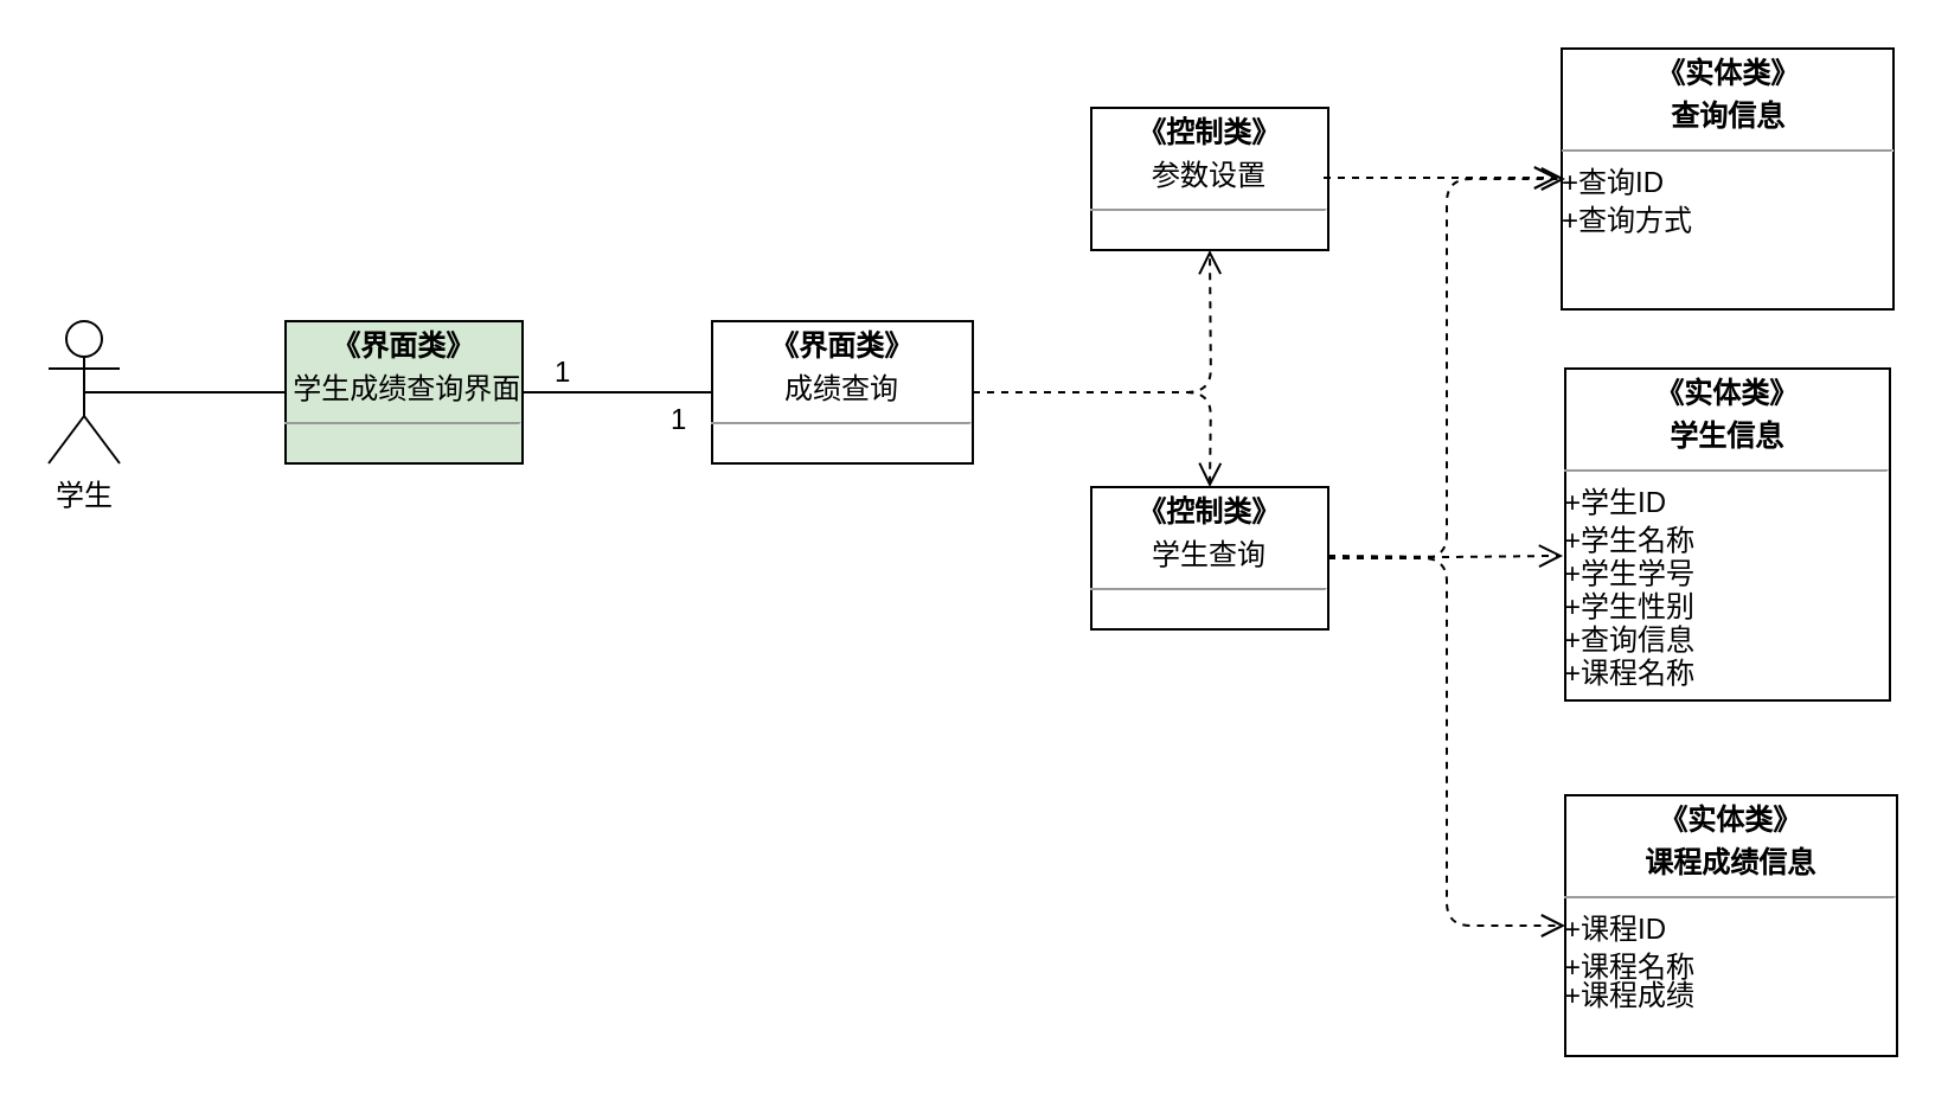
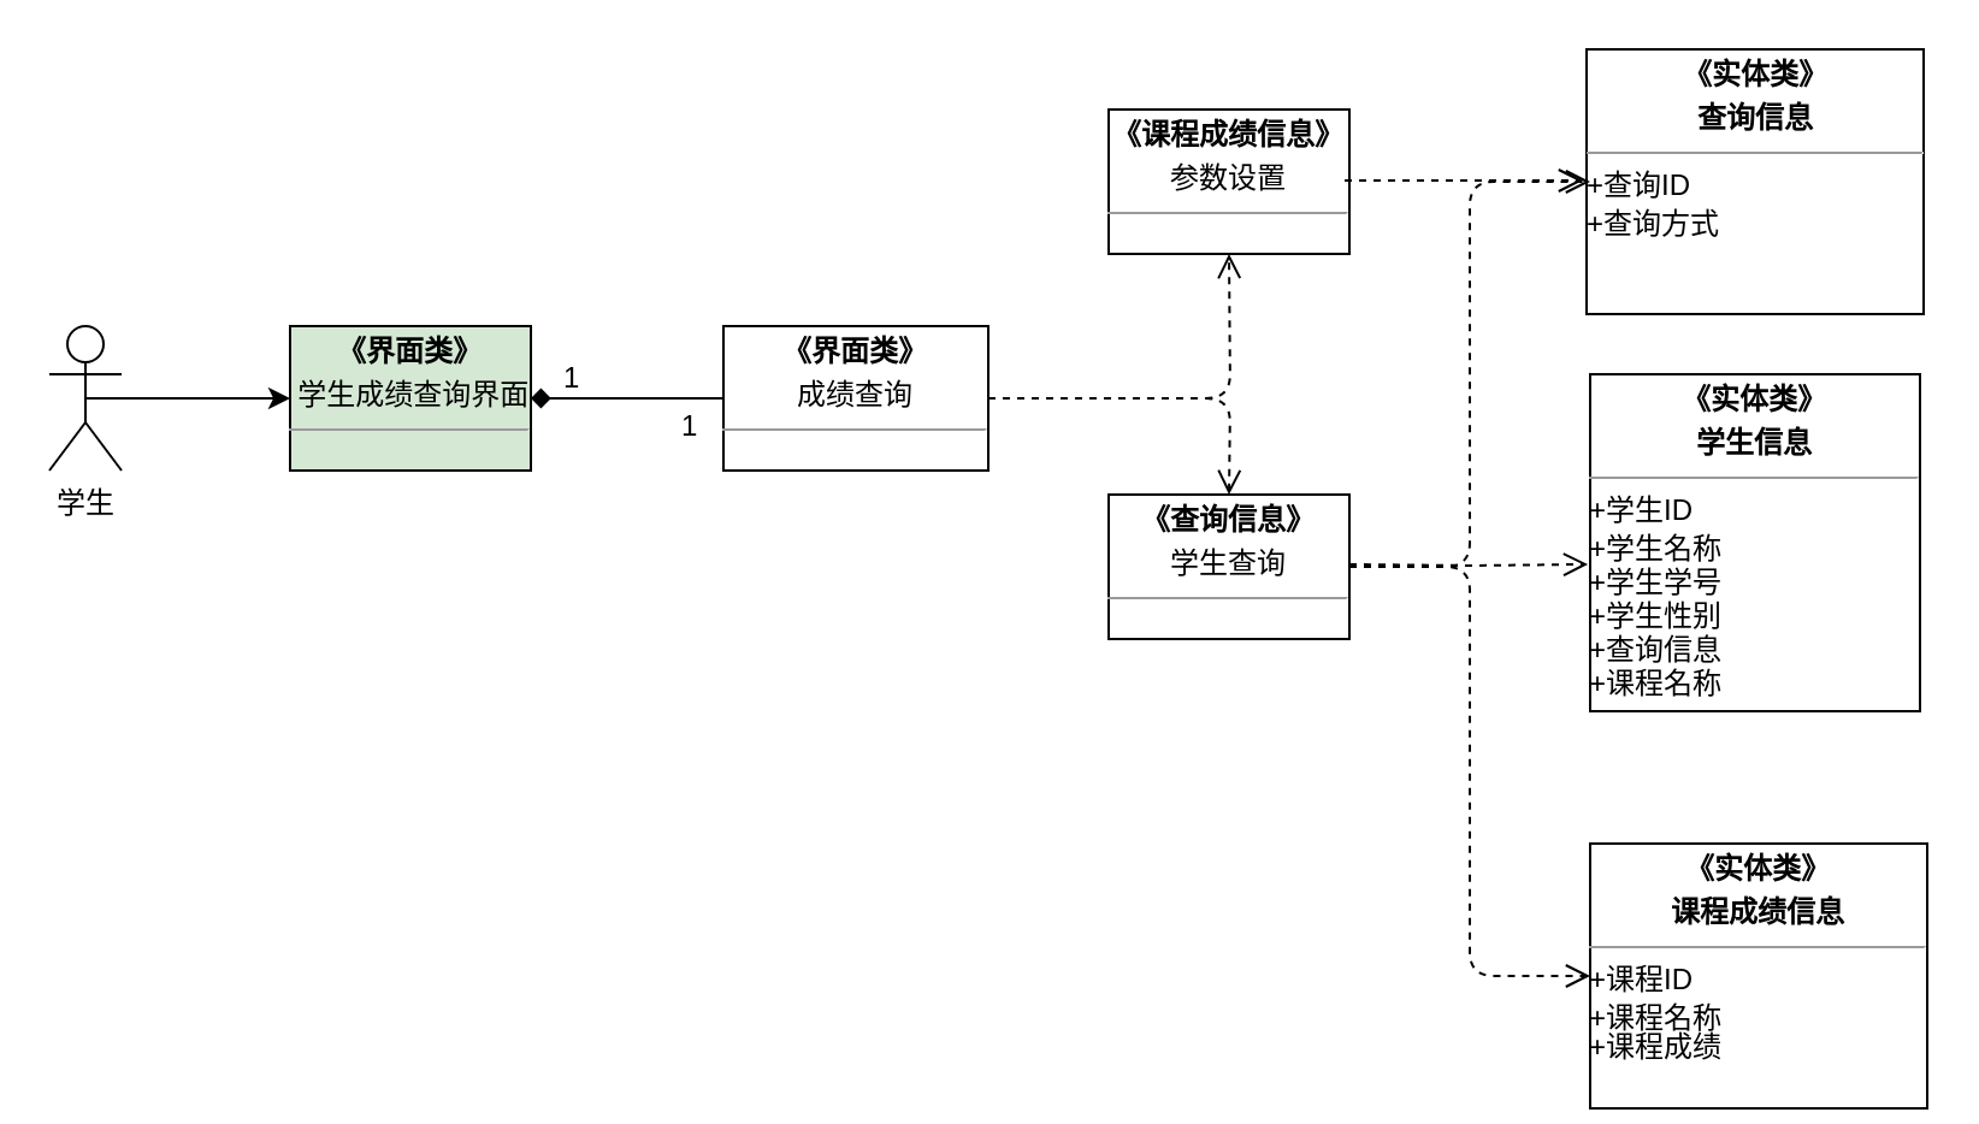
  <mxCell id="0" />
  <mxCell id="1" parent="0" />
  <mxCell id="2" value="学生" style="shape=umlActor;verticalLabelPosition=bottom;labelBackgroundColor=#ffffff;verticalAlign=top;html=1;outlineConnect=0;" vertex="1" parent="1"><mxGeometry x="20" y="135" width="30" height="60" as="geometry" /></mxCell>
  <mxCell id="3" value="&lt;p style=&quot;margin: 0px ; margin-top: 4px ; text-align: center&quot;&gt;&lt;b&gt;《界面类》&lt;/b&gt;&lt;/p&gt;&lt;p style=&quot;margin: 0px ; margin-top: 4px ; text-align: center&quot;&gt;&lt;span&gt;&amp;nbsp;学生成绩查询界面&lt;/span&gt;&lt;b&gt;&lt;br&gt;&lt;/b&gt;&lt;/p&gt;&lt;hr size=&quot;1&quot;&gt;&lt;div style=&quot;height: 2px&quot;&gt;&lt;br&gt;&lt;/div&gt;" style="verticalAlign=top;align=left;overflow=fill;fontSize=12;fontFamily=Helvetica;html=1;fillColor=#d5e8d4;" vertex="1" parent="1"><mxGeometry x="120" y="135" width="100" height="60" as="geometry" /></mxCell>
  <mxCell id="4" value="&lt;p style=&quot;margin: 0px ; margin-top: 4px ; text-align: center&quot;&gt;&lt;b&gt;《界面类》&lt;/b&gt;&lt;/p&gt;&lt;p style=&quot;margin: 0px ; margin-top: 4px ; text-align: center&quot;&gt;&lt;span&gt;成绩查询&lt;/span&gt;&lt;/p&gt;&lt;hr size=&quot;1&quot;&gt;&lt;div style=&quot;height: 2px&quot;&gt;&lt;br&gt;&lt;/div&gt;" style="verticalAlign=top;align=left;overflow=fill;fontSize=12;fontFamily=Helvetica;html=1;" vertex="1" parent="1"><mxGeometry x="300" y="135" width="110" height="60" as="geometry" /></mxCell>
- <mxCell id="5" value="&lt;p style=&quot;margin: 0px ; margin-top: 4px ; text-align: center&quot;&gt;&lt;b&gt;《实体类》&lt;/b&gt;&lt;/p&gt;&lt;p style=&quot;margin: 0px ; margin-top: 4px ; text-align: center&quot;&gt;&lt;b&gt;课程成绩信息&lt;/b&gt;&lt;/p&gt;&lt;hr size=&quot;1&quot;&gt;&lt;div style=&quot;height: 2px&quot;&gt;+课程ID&lt;/div&gt;&lt;div style=&quot;height: 2px&quot;&gt;&lt;br&gt;&lt;/div&gt;&lt;div style=&quot;height: 2px&quot;&gt;&lt;br&gt;&lt;/div&gt;&lt;div style=&quot;height: 2px&quot;&gt;&lt;br&gt;&lt;/div&gt;&lt;div style=&quot;height: 2px&quot;&gt;&lt;br&gt;&lt;/div&gt;&lt;div style=&quot;height: 2px&quot;&gt;&lt;br&gt;&lt;/div&gt;&lt;div style=&quot;height: 2px&quot;&gt;&lt;br&gt;&lt;/div&gt;&lt;div style=&quot;height: 2px&quot;&gt;&lt;br&gt;&lt;/div&gt;&lt;div style=&quot;height: 2px&quot;&gt;+课程名称&lt;/div&gt;&lt;div style=&quot;height: 2px&quot;&gt;&lt;br&gt;&lt;/div&gt;&lt;div style=&quot;height: 2px&quot;&gt;&lt;br&gt;&lt;/div&gt;&lt;div style=&quot;height: 2px&quot;&gt;&lt;br&gt;&lt;/div&gt;&lt;div style=&quot;height: 2px&quot;&gt;&lt;br&gt;&lt;/div&gt;&lt;div style=&quot;height: 2px&quot;&gt;&lt;br&gt;&lt;/div&gt;&lt;div style=&quot;height: 2px&quot;&gt;+课程成绩&lt;/div&gt;&lt;div style=&quot;height: 2px&quot;&gt;&lt;br&gt;&lt;/div&gt;&lt;div style=&quot;height: 2px&quot;&gt;&lt;br&gt;&lt;/div&gt;&lt;div style=&quot;height: 2px&quot;&gt;&lt;br&gt;&lt;/div&gt;&lt;div style=&quot;height: 2px&quot;&gt;&lt;br&gt;&lt;/div&gt;&lt;div style=&quot;height: 2px&quot;&gt;&lt;br&gt;&lt;/div&gt;&lt;div style=&quot;height: 2px&quot;&gt;&lt;br&gt;&lt;/div&gt;" style="verticalAlign=top;align=left;overflow=fill;fontSize=12;fontFamily=Helvetica;html=1;" vertex="1" parent="1"><mxGeometry x="660" y="335" width="140" height="110" as="geometry" /></mxCell>
+ <mxCell id="5" value="&lt;p style=&quot;margin: 0px ; margin-top: 4px ; text-align: center&quot;&gt;&lt;b&gt;《实体类》&lt;/b&gt;&lt;/p&gt;&lt;p style=&quot;margin: 0px ; margin-top: 4px ; text-align: center&quot;&gt;&lt;b&gt;课程成绩信息&lt;/b&gt;&lt;/p&gt;&lt;hr size=&quot;1&quot;&gt;&lt;div style=&quot;height: 2px&quot;&gt;+课程ID&lt;/div&gt;&lt;div style=&quot;height: 2px&quot;&gt;&lt;br&gt;&lt;/div&gt;&lt;div style=&quot;height: 2px&quot;&gt;&lt;br&gt;&lt;/div&gt;&lt;div style=&quot;height: 2px&quot;&gt;&lt;br&gt;&lt;/div&gt;&lt;div style=&quot;height: 2px&quot;&gt;&lt;br&gt;&lt;/div&gt;&lt;div style=&quot;height: 2px&quot;&gt;&lt;br&gt;&lt;/div&gt;&lt;div style=&quot;height: 2px&quot;&gt;&lt;br&gt;&lt;/div&gt;&lt;div style=&quot;height: 2px&quot;&gt;&lt;br&gt;&lt;/div&gt;&lt;div style=&quot;height: 2px&quot;&gt;+课程名称&lt;/div&gt;&lt;div style=&quot;height: 2px&quot;&gt;&lt;br&gt;&lt;/div&gt;&lt;div style=&quot;height: 2px&quot;&gt;&lt;br&gt;&lt;/div&gt;&lt;div style=&quot;height: 2px&quot;&gt;&lt;br&gt;&lt;/div&gt;&lt;div style=&quot;height: 2px&quot;&gt;&lt;br&gt;&lt;/div&gt;&lt;div style=&quot;height: 2px&quot;&gt;&lt;br&gt;&lt;/div&gt;&lt;div style=&quot;height: 2px&quot;&gt;+课程成绩&lt;/div&gt;&lt;div style=&quot;height: 2px&quot;&gt;&lt;br&gt;&lt;/div&gt;&lt;div style=&quot;height: 2px&quot;&gt;&lt;br&gt;&lt;/div&gt;&lt;div style=&quot;height: 2px&quot;&gt;&lt;br&gt;&lt;/div&gt;&lt;div style=&quot;height: 2px&quot;&gt;&lt;br&gt;&lt;/div&gt;&lt;div style=&quot;height: 2px&quot;&gt;&lt;br&gt;&lt;/div&gt;&lt;div style=&quot;height: 2px&quot;&gt;&lt;br&gt;&lt;/div&gt;" style="verticalAlign=top;align=left;overflow=fill;fontSize=12;fontFamily=Helvetica;html=1;" vertex="1" parent="1"><mxGeometry x="660" y="350" width="140" height="110" as="geometry" /></mxCell>
  <mxCell id="6" value="&lt;p style=&quot;margin: 0px ; margin-top: 4px ; text-align: center&quot;&gt;&lt;b&gt;《实体类》&lt;/b&gt;&lt;/p&gt;&lt;p style=&quot;margin: 0px ; margin-top: 4px ; text-align: center&quot;&gt;&lt;b&gt;学生信息&lt;/b&gt;&lt;/p&gt;&lt;hr size=&quot;1&quot;&gt;&lt;div style=&quot;height: 2px&quot;&gt;+学生ID&lt;/div&gt;&lt;div style=&quot;height: 2px&quot;&gt;&lt;br&gt;&lt;/div&gt;&lt;div style=&quot;height: 2px&quot;&gt;&lt;br&gt;&lt;/div&gt;&lt;div style=&quot;height: 2px&quot;&gt;&lt;br&gt;&lt;/div&gt;&lt;div style=&quot;height: 2px&quot;&gt;&lt;br&gt;&lt;/div&gt;&lt;div style=&quot;height: 2px&quot;&gt;&lt;br&gt;&lt;/div&gt;&lt;div style=&quot;height: 2px&quot;&gt;&lt;br&gt;&lt;/div&gt;&lt;div style=&quot;height: 2px&quot;&gt;&lt;br&gt;&lt;/div&gt;&lt;div style=&quot;height: 2px&quot;&gt;+学生名称&lt;/div&gt;&lt;div style=&quot;height: 2px&quot;&gt;&lt;br&gt;&lt;/div&gt;&lt;div style=&quot;height: 2px&quot;&gt;&lt;br&gt;&lt;/div&gt;&lt;div style=&quot;height: 2px&quot;&gt;&lt;br&gt;&lt;/div&gt;&lt;div style=&quot;height: 2px&quot;&gt;&lt;br&gt;&lt;/div&gt;&lt;div style=&quot;height: 2px&quot;&gt;&lt;br&gt;&lt;/div&gt;&lt;div style=&quot;height: 2px&quot;&gt;&lt;br&gt;&lt;/div&gt;&lt;div style=&quot;height: 2px&quot;&gt;+学生学号&lt;/div&gt;&lt;div style=&quot;height: 2px&quot;&gt;&lt;br&gt;&lt;/div&gt;&lt;div style=&quot;height: 2px&quot;&gt;&lt;br&gt;&lt;/div&gt;&lt;div style=&quot;height: 2px&quot;&gt;&lt;br&gt;&lt;/div&gt;&lt;div style=&quot;height: 2px&quot;&gt;&lt;br&gt;&lt;/div&gt;&lt;div style=&quot;height: 2px&quot;&gt;&lt;br&gt;&lt;/div&gt;&lt;div style=&quot;height: 2px&quot;&gt;&lt;br&gt;&lt;/div&gt;&lt;div style=&quot;height: 2px&quot;&gt;+学生性别&lt;/div&gt;&lt;div style=&quot;height: 2px&quot;&gt;&lt;br&gt;&lt;/div&gt;&lt;div style=&quot;height: 2px&quot;&gt;&lt;br&gt;&lt;/div&gt;&lt;div style=&quot;height: 2px&quot;&gt;&lt;br&gt;&lt;/div&gt;&lt;div style=&quot;height: 2px&quot;&gt;&lt;br&gt;&lt;/div&gt;&lt;div style=&quot;height: 2px&quot;&gt;&lt;br&gt;&lt;/div&gt;&lt;div style=&quot;height: 2px&quot;&gt;&lt;br&gt;&lt;/div&gt;&lt;div style=&quot;height: 2px&quot;&gt;+查询信息&lt;/div&gt;&lt;div style=&quot;height: 2px&quot;&gt;&lt;br&gt;&lt;/div&gt;&lt;div style=&quot;height: 2px&quot;&gt;&lt;br&gt;&lt;/div&gt;&lt;div style=&quot;height: 2px&quot;&gt;&lt;br&gt;&lt;/div&gt;&lt;div style=&quot;height: 2px&quot;&gt;&lt;br&gt;&lt;/div&gt;&lt;div style=&quot;height: 2px&quot;&gt;&lt;br&gt;&lt;/div&gt;&lt;div style=&quot;height: 2px&quot;&gt;&lt;br&gt;&lt;/div&gt;&lt;div style=&quot;height: 2px&quot;&gt;+课程名称&lt;/div&gt;&lt;div style=&quot;height: 2px&quot;&gt;&lt;br&gt;&lt;/div&gt;&lt;div style=&quot;height: 2px&quot;&gt;&lt;br&gt;&lt;/div&gt;&lt;div style=&quot;height: 2px&quot;&gt;&lt;br&gt;&lt;/div&gt;&lt;div style=&quot;height: 2px&quot;&gt;&lt;br&gt;&lt;/div&gt;&lt;div style=&quot;height: 2px&quot;&gt;&lt;br&gt;&lt;/div&gt;&lt;div style=&quot;height: 2px&quot;&gt;&lt;br&gt;&lt;/div&gt;&lt;div style=&quot;height: 2px&quot;&gt;&lt;br&gt;&lt;/div&gt;" style="verticalAlign=top;align=left;overflow=fill;fontSize=12;fontFamily=Helvetica;html=1;" vertex="1" parent="1"><mxGeometry x="660" y="155" width="137" height="140" as="geometry" /></mxCell>
- <mxCell id="7" value="" style="endArrow=none;html=1;entryX=0;entryY=0.5;entryDx=0;entryDy=0;exitX=0.5;exitY=0.5;exitDx=0;exitDy=0;exitPerimeter=0;" edge="1" parent="1" source="2" target="3"><mxGeometry width="50" height="50" relative="1" as="geometry"><mxPoint x="50" y="315" as="sourcePoint" /><mxPoint x="100" y="265" as="targetPoint" /></mxGeometry></mxCell>
- <mxCell id="8" value="" style="endArrow=none;html=1;entryX=1;entryY=0.5;entryDx=0;entryDy=0;exitX=0;exitY=0.5;exitDx=0;exitDy=0;" edge="1" parent="1" source="4" target="3"><mxGeometry width="50" height="50" relative="1" as="geometry"><mxPoint x="45" y="165" as="sourcePoint" /><mxPoint x="130" y="175" as="targetPoint" /></mxGeometry></mxCell>
+ <mxCell id="7" value="" style="endArrow=classic;html=1;entryX=0;entryY=0.5;entryDx=0;entryDy=0;exitX=0.5;exitY=0.5;exitDx=0;exitDy=0;exitPerimeter=0;" edge="1" parent="1" source="2" target="3"><mxGeometry width="50" height="50" relative="1" as="geometry"><mxPoint x="50" y="315" as="sourcePoint" /><mxPoint x="100" y="265" as="targetPoint" /></mxGeometry></mxCell>
+ <mxCell id="8" value="" style="endArrow=diamond;html=1;entryX=1;entryY=0.5;entryDx=0;entryDy=0;exitX=0;exitY=0.5;exitDx=0;exitDy=0;" edge="1" parent="1" source="4" target="3"><mxGeometry width="50" height="50" relative="1" as="geometry"><mxPoint x="45" y="165" as="sourcePoint" /><mxPoint x="130" y="175" as="targetPoint" /></mxGeometry></mxCell>
  <mxCell id="9" value="" style="html=1;verticalAlign=bottom;endArrow=open;dashed=1;endSize=8;exitX=1;exitY=0.5;exitDx=0;exitDy=0;entryX=0.5;entryY=1;entryDx=0;entryDy=0;edgeStyle=orthogonalEdgeStyle;" edge="1" parent="1" source="4"><mxGeometry x="1" y="-54" relative="1" as="geometry"><mxPoint x="100" y="305" as="sourcePoint" /><mxPoint x="510" y="105" as="targetPoint" /><mxPoint x="-20" y="4" as="offset" /></mxGeometry></mxCell>
  <mxCell id="10" value="" style="html=1;verticalAlign=bottom;endArrow=open;dashed=1;endSize=8;entryX=0.5;entryY=0;entryDx=0;entryDy=0;edgeStyle=orthogonalEdgeStyle;" edge="1" parent="1" source="4"><mxGeometry x="1" y="-54" relative="1" as="geometry"><mxPoint x="110" y="315" as="sourcePoint" /><mxPoint x="510" y="205" as="targetPoint" /><mxPoint x="-20" y="4" as="offset" /></mxGeometry></mxCell>
  <mxCell id="11" value="" style="html=1;verticalAlign=bottom;endArrow=open;dashed=1;endSize=8;entryX=-0.007;entryY=0.564;entryDx=0;entryDy=0;edgeStyle=orthogonalEdgeStyle;entryPerimeter=0;" edge="1" parent="1" target="6"><mxGeometry x="1" y="-54" relative="1" as="geometry"><mxPoint x="560" y="234" as="sourcePoint" /><mxPoint x="440" y="265" as="targetPoint" /><mxPoint x="-20" y="4" as="offset" /></mxGeometry></mxCell>
- <mxCell id="12" value="&lt;p style=&quot;margin: 0px ; margin-top: 4px ; text-align: center&quot;&gt;&lt;b&gt;《控制类》&lt;/b&gt;&lt;/p&gt;&lt;p style=&quot;margin: 0px ; margin-top: 4px ; text-align: center&quot;&gt;&lt;span&gt;参数设置&lt;/span&gt;&lt;/p&gt;&lt;hr size=&quot;1&quot;&gt;&lt;div style=&quot;height: 2px&quot;&gt;&lt;br&gt;&lt;/div&gt;" style="verticalAlign=top;align=left;overflow=fill;fontSize=12;fontFamily=Helvetica;html=1;" vertex="1" parent="1"><mxGeometry x="460" y="45" width="100" height="60" as="geometry" /></mxCell>
- <mxCell id="13" value="&lt;p style=&quot;margin: 0px ; margin-top: 4px ; text-align: center&quot;&gt;&lt;b&gt;《控制类》&lt;/b&gt;&lt;/p&gt;&lt;p style=&quot;margin: 0px ; margin-top: 4px ; text-align: center&quot;&gt;&lt;span&gt;学生查询&lt;/span&gt;&lt;/p&gt;&lt;hr size=&quot;1&quot;&gt;&lt;div style=&quot;height: 2px&quot;&gt;&lt;br&gt;&lt;/div&gt;" style="verticalAlign=top;align=left;overflow=fill;fontSize=12;fontFamily=Helvetica;html=1;" vertex="1" parent="1"><mxGeometry x="460" y="205" width="100" height="60" as="geometry" /></mxCell>
+ <mxCell id="12" value="&lt;p style=&quot;margin: 0px ; margin-top: 4px ; text-align: center&quot;&gt;&lt;b&gt;《课程成绩信息》&lt;/b&gt;&lt;/p&gt;&lt;p style=&quot;margin: 0px ; margin-top: 4px ; text-align: center&quot;&gt;&lt;span&gt;参数设置&lt;/span&gt;&lt;/p&gt;&lt;hr size=&quot;1&quot;&gt;&lt;div style=&quot;height: 2px&quot;&gt;&lt;br&gt;&lt;/div&gt;" style="verticalAlign=top;align=left;overflow=fill;fontSize=12;fontFamily=Helvetica;html=1;" vertex="1" parent="1"><mxGeometry x="460" y="45" width="100" height="60" as="geometry" /></mxCell>
+ <mxCell id="13" value="&lt;p style=&quot;margin: 0px ; margin-top: 4px ; text-align: center&quot;&gt;&lt;b&gt;《查询信息》&lt;/b&gt;&lt;/p&gt;&lt;p style=&quot;margin: 0px ; margin-top: 4px ; text-align: center&quot;&gt;&lt;span&gt;学生查询&lt;/span&gt;&lt;/p&gt;&lt;hr size=&quot;1&quot;&gt;&lt;div style=&quot;height: 2px&quot;&gt;&lt;br&gt;&lt;/div&gt;" style="verticalAlign=top;align=left;overflow=fill;fontSize=12;fontFamily=Helvetica;html=1;" vertex="1" parent="1"><mxGeometry x="460" y="205" width="100" height="60" as="geometry" /></mxCell>
  <mxCell id="14" value="&lt;p style=&quot;margin: 0px ; margin-top: 4px ; text-align: center&quot;&gt;&lt;b&gt;《实体类》&lt;/b&gt;&lt;/p&gt;&lt;p style=&quot;margin: 0px ; margin-top: 4px ; text-align: center&quot;&gt;&lt;b&gt;查询信息&lt;/b&gt;&lt;/p&gt;&lt;hr size=&quot;1&quot;&gt;&lt;div style=&quot;height: 2px&quot;&gt;+查询ID&lt;/div&gt;&lt;div style=&quot;height: 2px&quot;&gt;&lt;br&gt;&lt;/div&gt;&lt;div style=&quot;height: 2px&quot;&gt;&lt;br&gt;&lt;/div&gt;&lt;div style=&quot;height: 2px&quot;&gt;&lt;br&gt;&lt;/div&gt;&lt;div style=&quot;height: 2px&quot;&gt;&lt;br&gt;&lt;/div&gt;&lt;div style=&quot;height: 2px&quot;&gt;&lt;br&gt;&lt;/div&gt;&lt;div style=&quot;height: 2px&quot;&gt;&lt;br&gt;&lt;/div&gt;&lt;div style=&quot;height: 2px&quot;&gt;&lt;br&gt;&lt;/div&gt;&lt;div style=&quot;height: 2px&quot;&gt;+查询方式&lt;/div&gt;&lt;div style=&quot;height: 2px&quot;&gt;&lt;br&gt;&lt;/div&gt;&lt;div style=&quot;height: 2px&quot;&gt;&lt;br&gt;&lt;/div&gt;&lt;div style=&quot;height: 2px&quot;&gt;&lt;br&gt;&lt;/div&gt;&lt;div style=&quot;height: 2px&quot;&gt;&lt;br&gt;&lt;/div&gt;&lt;div style=&quot;height: 2px&quot;&gt;&lt;br&gt;&lt;/div&gt;&lt;div style=&quot;height: 2px&quot;&gt;&lt;br&gt;&lt;/div&gt;&lt;div style=&quot;height: 2px&quot;&gt;&lt;br&gt;&lt;/div&gt;&lt;div style=&quot;height: 2px&quot;&gt;&lt;br&gt;&lt;/div&gt;&lt;div style=&quot;height: 2px&quot;&gt;&lt;br&gt;&lt;/div&gt;&lt;div style=&quot;height: 2px&quot;&gt;&lt;br&gt;&lt;/div&gt;&lt;div style=&quot;height: 2px&quot;&gt;&lt;br&gt;&lt;/div&gt;" style="verticalAlign=top;align=left;overflow=fill;fontSize=12;fontFamily=Helvetica;html=1;" vertex="1" parent="1"><mxGeometry x="658.5" y="20" width="140" height="110" as="geometry" /></mxCell>
  <mxCell id="15" value="" style="html=1;verticalAlign=bottom;endArrow=open;dashed=1;endSize=8;entryX=-0.007;entryY=0.564;entryDx=0;entryDy=0;edgeStyle=orthogonalEdgeStyle;entryPerimeter=0;" edge="1" parent="1"><mxGeometry x="1" y="-54" relative="1" as="geometry"><mxPoint x="558" y="74.5" as="sourcePoint" /><mxPoint x="657" y="74.5" as="targetPoint" /><mxPoint x="-20" y="4" as="offset" /></mxGeometry></mxCell>
  <mxCell id="16" value="" style="html=1;verticalAlign=bottom;endArrow=open;dashed=1;endSize=8;edgeStyle=orthogonalEdgeStyle;exitX=1;exitY=0.5;exitDx=0;exitDy=0;" edge="1" parent="1" source="13"><mxGeometry x="1" y="-54" relative="1" as="geometry"><mxPoint x="580" y="254" as="sourcePoint" /><mxPoint x="660" y="75" as="targetPoint" /><mxPoint x="-20" y="4" as="offset" /><Array as="points"><mxPoint x="610" y="235" /><mxPoint x="610" y="75" /></Array></mxGeometry></mxCell>
  <mxCell id="17" value="" style="html=1;verticalAlign=bottom;endArrow=open;dashed=1;endSize=8;entryX=0;entryY=0.5;entryDx=0;entryDy=0;edgeStyle=orthogonalEdgeStyle;exitX=1;exitY=0.5;exitDx=0;exitDy=0;" edge="1" parent="1" source="13" target="5"><mxGeometry x="1" y="-54" relative="1" as="geometry"><mxPoint x="590" y="264" as="sourcePoint" /><mxPoint x="689" y="264" as="targetPoint" /><mxPoint x="-20" y="4" as="offset" /></mxGeometry></mxCell>
  <mxCell id="18" value="1" style="text;html=1;resizable=0;points=[];autosize=1;align=left;verticalAlign=top;spacingTop=-4;" vertex="1" parent="1"><mxGeometry x="232" y="147" width="20" height="20" as="geometry" /></mxCell>
  <mxCell id="19" value="1" style="text;html=1;resizable=0;points=[];autosize=1;align=left;verticalAlign=top;spacingTop=-4;" vertex="1" parent="1"><mxGeometry x="281" y="167" width="20" height="20" as="geometry" /></mxCell>
